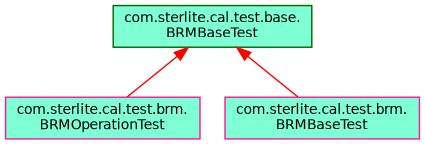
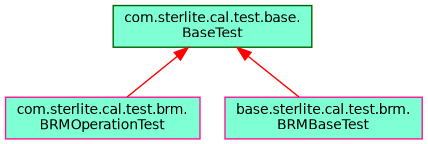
  digraph {
    node [color=deeppink fillcolor=aquamarine fontname=Helvetica fontsize=10 shape=box style=filled]
    edge [color=red dir=back fontname=Helvetica fontsize=10 labelfontname=Helvetica labelfontsize=10 style=solid]
    n1 [fontcolor=black height=0.2 label="com.sterlite.cal.test.brm.\lBRMOperationTest" width=0.4]
-   n2 [height=0.2 label="com.sterlite.cal.test.brm.\lBRMBaseTest" width=0.4]
-   n3 [color=darkgreen height=0.2 label="com.sterlite.cal.test.base.\lBRMBaseTest" width=0.4]
+   n2 [height=0.2 label="base.sterlite.cal.test.brm.\lBRMBaseTest" width=0.4]
+   n3 [color=darkgreen height=0.2 label="com.sterlite.cal.test.base.\lBaseTest" width=0.4]
    n3 -> n1
    n3 -> n2
  }
